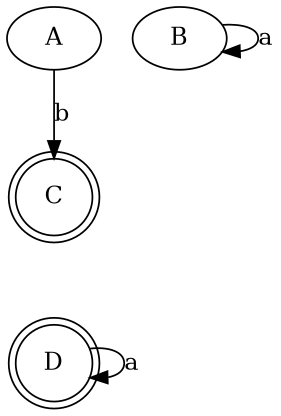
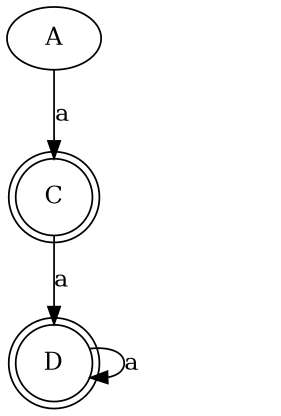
  digraph {
    D [shape=doublecircle]
-   B
    C [shape=doublecircle]
    A
    D -> D [label=a]
-   B -> B [label=a]
-   A -> C [label=b]
+   C -> D [label=a]
+   A -> C [label=a]
  }
